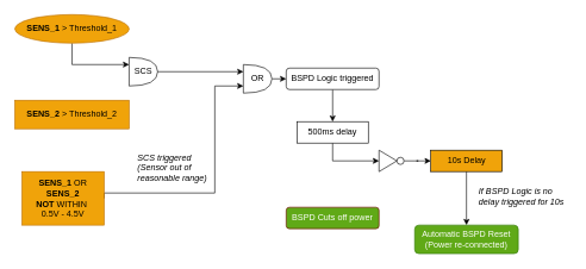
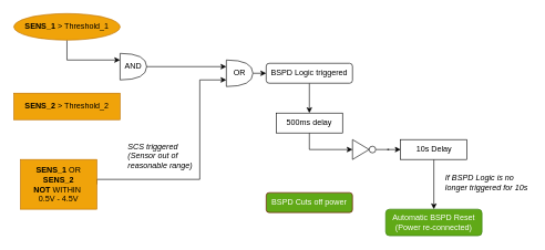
  <mxCell id="0" />
  <mxCell id="1" parent="0" />
  <mxCell id="2" style="edgeStyle=orthogonalEdgeStyle;rounded=0;orthogonalLoop=1;jettySize=auto;html=1;exitX=0.5;exitY=1;exitDx=0;exitDy=0;entryX=0;entryY=0.25;entryDx=0;entryDy=0;entryPerimeter=0;" edge="1" parent="1" source="3" target="5"><mxGeometry relative="1" as="geometry"><mxPoint x="100" y="90" as="targetPoint" /></mxGeometry></mxCell>
  <mxCell id="3" value="&lt;b&gt;SENS_1&lt;/b&gt; &amp;gt; Threshold_1" style="ellipse;whiteSpace=wrap;html=1;fontSize=12;glass=0;strokeWidth=1;shadow=0;fillColor=#f0a30a;strokeColor=#BD7000;fontColor=#000000;" parent="1" vertex="1"><mxGeometry x="20" y="20" width="160" height="40" as="geometry" /></mxCell>
  <mxCell id="4" value="&lt;b&gt;SENS_2&lt;/b&gt; &amp;gt; Threshold_2" style="rounded=0;whiteSpace=wrap;html=1;fontSize=12;glass=0;strokeWidth=1;shadow=0;fillColor=#f0a30a;fontColor=#000000;strokeColor=#BD7000;" parent="1" vertex="1"><mxGeometry x="20" y="140" width="160" height="40" as="geometry" /></mxCell>
- <mxCell id="5" value="SCS" style="shape=or;whiteSpace=wrap;html=1;" vertex="1" parent="1"><mxGeometry x="180" y="80" width="40" height="40" as="geometry" /></mxCell>
+ <mxCell id="5" value="AND" style="shape=or;whiteSpace=wrap;html=1;" vertex="1" parent="1"><mxGeometry x="180" y="80" width="40" height="40" as="geometry" /></mxCell>
  <mxCell id="6" style="edgeStyle=orthogonalEdgeStyle;rounded=0;orthogonalLoop=1;jettySize=auto;html=1;exitX=1;exitY=0.5;exitDx=0;exitDy=0;exitPerimeter=0;entryX=0;entryY=0.5;entryDx=0;entryDy=0;" edge="1" parent="1" source="7" target="21"><mxGeometry relative="1" as="geometry" /></mxCell>
  <mxCell id="7" value="OR" style="shape=or;whiteSpace=wrap;html=1;" vertex="1" parent="1"><mxGeometry x="340" y="90" width="40" height="40" as="geometry" /></mxCell>
  <mxCell id="8" style="edgeStyle=orthogonalEdgeStyle;rounded=0;orthogonalLoop=1;jettySize=auto;html=1;entryX=0;entryY=0.25;entryDx=0;entryDy=0;entryPerimeter=0;" edge="1" parent="1" source="5" target="7"><mxGeometry relative="1" as="geometry" /></mxCell>
  <mxCell id="9" style="edgeStyle=orthogonalEdgeStyle;rounded=0;orthogonalLoop=1;jettySize=auto;html=1;entryX=0;entryY=0.75;entryDx=0;entryDy=0;entryPerimeter=0;exitX=1;exitY=0.5;exitDx=0;exitDy=0;" edge="1" parent="1" source="10" target="7"><mxGeometry relative="1" as="geometry"><mxPoint x="300" y="310" as="sourcePoint" /><Array as="points"><mxPoint x="300" y="270" /><mxPoint x="300" y="120" /></Array></mxGeometry></mxCell>
  <mxCell id="10" value="&lt;b&gt;SENS_1&lt;/b&gt; OR &lt;b&gt;SENS_2&lt;/b&gt;&lt;div&gt;&lt;b&gt;NOT&lt;/b&gt; WITHIN&amp;nbsp;&lt;/div&gt;&lt;div&gt;0.5V - 4.5V&lt;/div&gt;" style="rounded=0;whiteSpace=wrap;html=1;fontSize=12;glass=0;strokeWidth=1;shadow=0;fillColor=#f0a30a;fontColor=#000000;strokeColor=#BD7000;" vertex="1" parent="1"><mxGeometry x="30" y="240" width="115" height="75" as="geometry" /></mxCell>
  <mxCell id="11" value="BSPD&amp;nbsp;&lt;span style=&quot;background-color: initial;&quot;&gt;Cuts off power&lt;/span&gt;" style="rounded=1;whiteSpace=wrap;html=1;fontSize=12;glass=0;strokeWidth=1;shadow=0;fillColor=#60a917;fontColor=#ffffff;strokeColor=#6F0000;" vertex="1" parent="1"><mxGeometry x="400" y="290" width="130" height="30" as="geometry" /></mxCell>
  <mxCell id="12" style="edgeStyle=orthogonalEdgeStyle;rounded=0;orthogonalLoop=1;jettySize=auto;html=1;entryX=0;entryY=0.5;entryDx=0;entryDy=0;" edge="1" parent="1" source="13" target="14"><mxGeometry relative="1" as="geometry"><Array as="points"><mxPoint x="465" y="225" /></Array></mxGeometry></mxCell>
  <mxCell id="13" value="500ms delay" style="rounded=0;whiteSpace=wrap;html=1;fontSize=12;glass=0;strokeWidth=1;shadow=0;" vertex="1" parent="1"><mxGeometry x="415" y="170" width="100" height="30" as="geometry" /></mxCell>
  <mxCell id="14" value="" style="triangle;whiteSpace=wrap;html=1;" vertex="1" parent="1"><mxGeometry x="530" y="210" width="25" height="30" as="geometry" /></mxCell>
  <mxCell id="15" style="edgeStyle=orthogonalEdgeStyle;rounded=0;orthogonalLoop=1;jettySize=auto;html=1;entryX=0;entryY=0.5;entryDx=0;entryDy=0;" edge="1" parent="1" source="16" target="18"><mxGeometry relative="1" as="geometry" /></mxCell>
  <mxCell id="16" value="" style="ellipse;whiteSpace=wrap;html=1;aspect=fixed;" vertex="1" parent="1"><mxGeometry x="555" y="220" width="10" height="10" as="geometry" /></mxCell>
  <mxCell id="17" style="edgeStyle=orthogonalEdgeStyle;rounded=0;orthogonalLoop=1;jettySize=auto;html=1;entryX=0.5;entryY=0;entryDx=0;entryDy=0;" edge="1" parent="1" source="18" target="19"><mxGeometry relative="1" as="geometry" /></mxCell>
- <mxCell id="18" value="10s Delay" style="rounded=0;whiteSpace=wrap;html=1;fontSize=12;glass=0;strokeWidth=1;shadow=0;fillColor=#f0a30a;" vertex="1" parent="1"><mxGeometry x="602.5" y="210" width="100" height="30" as="geometry" /></mxCell>
+ <mxCell id="18" value="10s Delay" style="rounded=0;whiteSpace=wrap;html=1;fontSize=12;glass=0;strokeWidth=1;shadow=0;" vertex="1" parent="1"><mxGeometry x="602.5" y="210" width="100" height="30" as="geometry" /></mxCell>
  <mxCell id="19" value="Automatic BSPD Reset&lt;div&gt;(Power re-connected)&lt;/div&gt;" style="rounded=1;whiteSpace=wrap;html=1;fontSize=12;glass=0;strokeWidth=1;shadow=0;fillColor=#60a917;fontColor=#ffffff;strokeColor=#2D7600;" vertex="1" parent="1"><mxGeometry x="580" y="315" width="145" height="40" as="geometry" /></mxCell>
  <mxCell id="20" style="edgeStyle=orthogonalEdgeStyle;rounded=0;orthogonalLoop=1;jettySize=auto;html=1;entryX=0.5;entryY=0;entryDx=0;entryDy=0;" edge="1" parent="1" source="21" target="13"><mxGeometry relative="1" as="geometry" /></mxCell>
  <mxCell id="21" value="BSPD Logic triggered" style="rounded=1;whiteSpace=wrap;html=1;fontSize=12;glass=0;strokeWidth=1;shadow=0;" vertex="1" parent="1"><mxGeometry x="400" y="95" width="130" height="30" as="geometry" /></mxCell>
- <mxCell id="22" value="&lt;i&gt;If BSPD Logic is no delay triggered for 10s&lt;/i&gt;" style="text;html=1;align=left;verticalAlign=middle;whiteSpace=wrap;rounded=0;" vertex="1" parent="1"><mxGeometry x="667.5" y="260" width="130" height="30" as="geometry" /></mxCell>
+ <mxCell id="22" value="&lt;i&gt;If BSPD Logic is no longer triggered for 10s&lt;/i&gt;" style="text;html=1;align=left;verticalAlign=middle;whiteSpace=wrap;rounded=0;" vertex="1" parent="1"><mxGeometry x="667.5" y="260" width="130" height="30" as="geometry" /></mxCell>
  <mxCell id="23" value="&lt;i&gt;SCS triggered&lt;/i&gt;&lt;div&gt;&lt;i&gt;(Sensor out of reasonable range)&lt;/i&gt;&lt;/div&gt;" style="text;html=1;align=left;verticalAlign=middle;whiteSpace=wrap;rounded=0;" vertex="1" parent="1"><mxGeometry x="190" y="220" width="130" height="30" as="geometry" /></mxCell>
